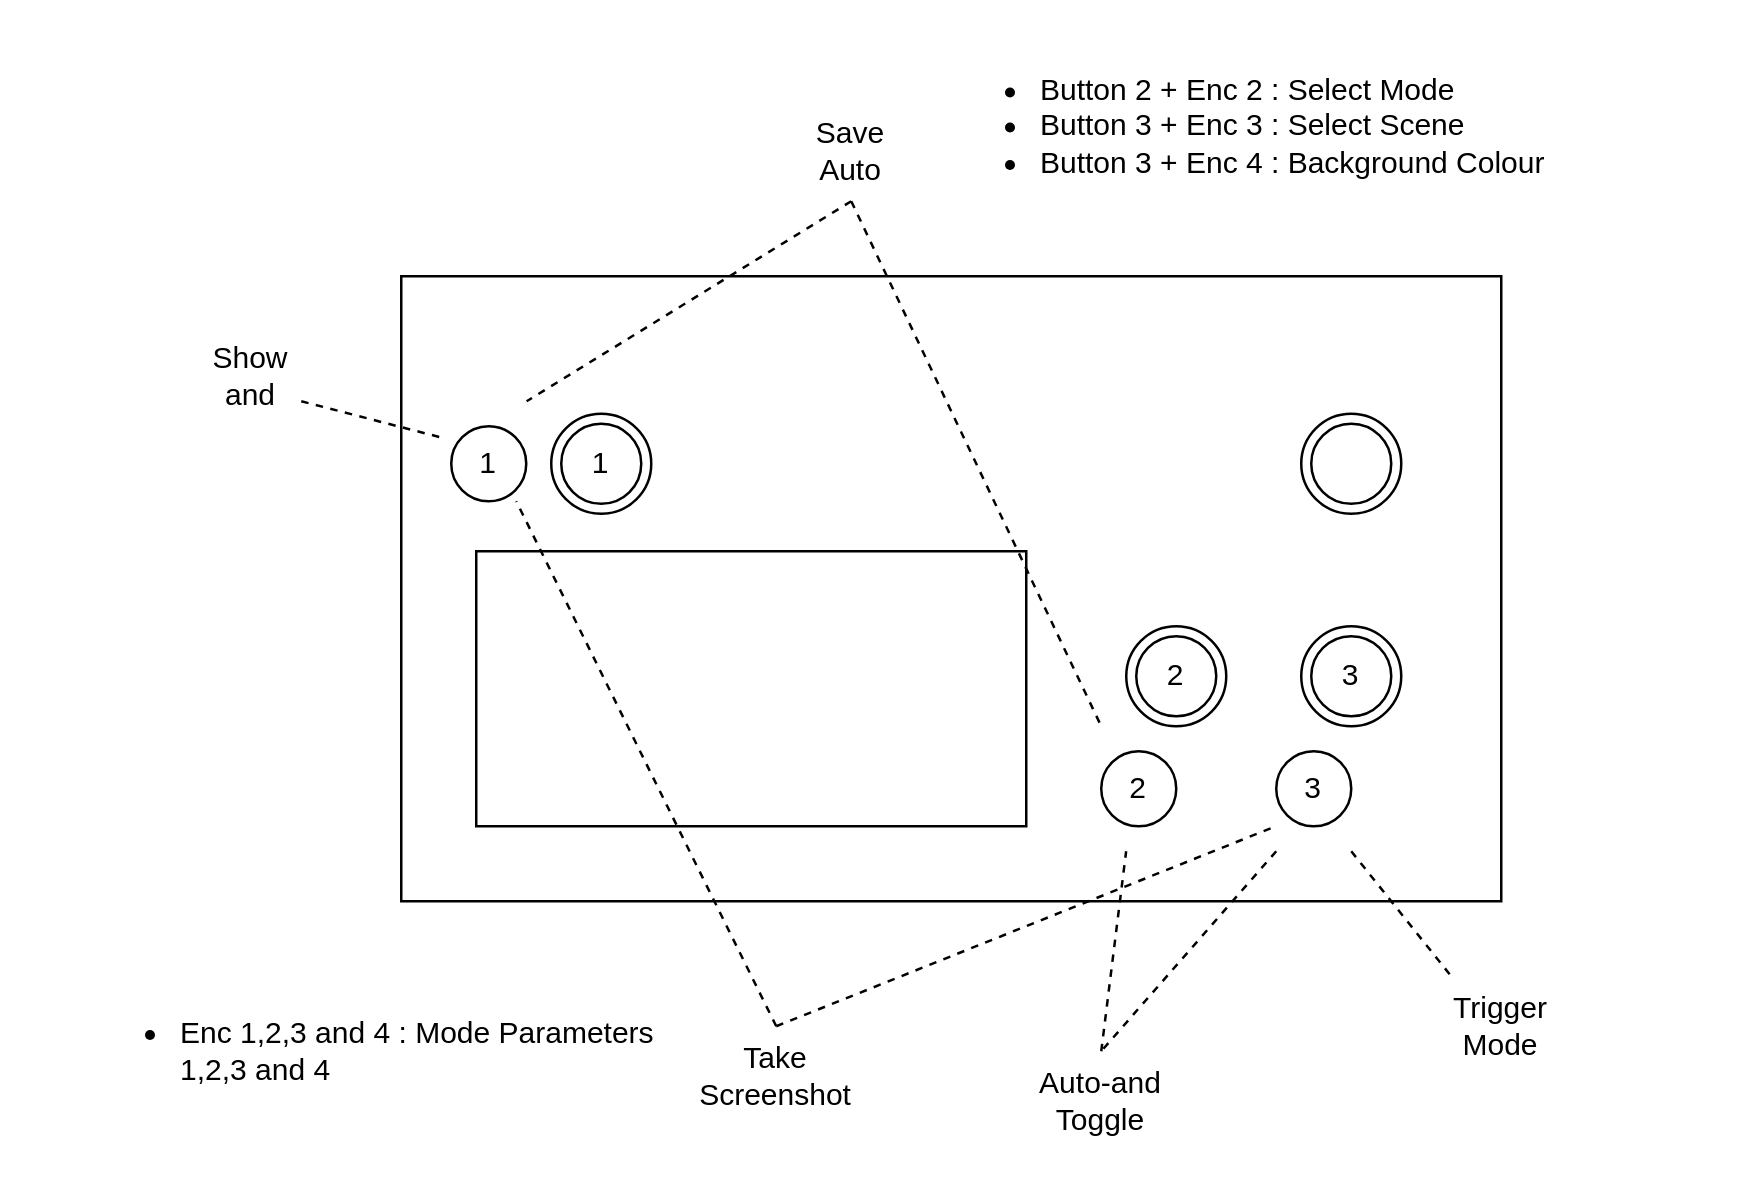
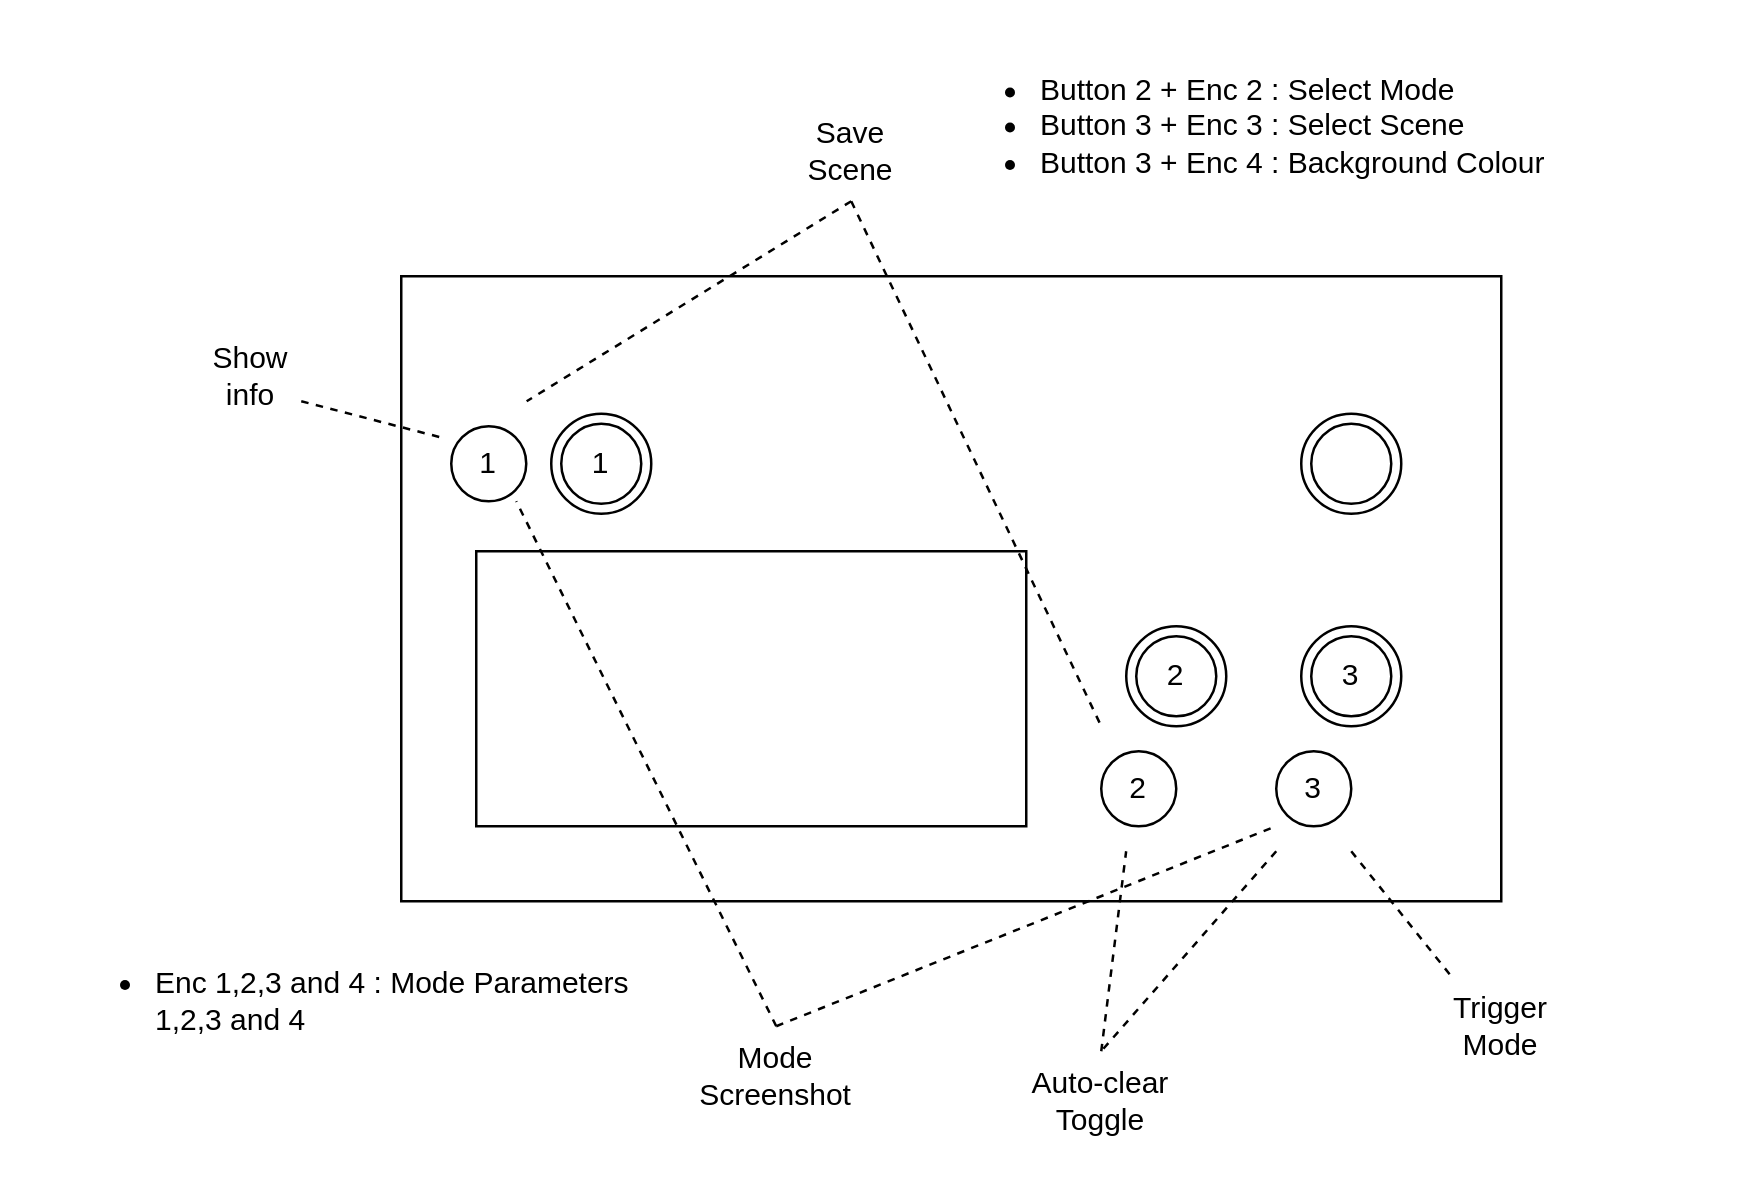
  <mxCell id="0" />
  <mxCell id="1" parent="0" />
  <mxCell id="2" value="" style="rounded=0;whiteSpace=wrap;html=1;" vertex="1" parent="1"><mxGeometry x="160" y="110" width="440" height="250" as="geometry" /></mxCell>
  <mxCell id="3" value="" style="rounded=0;whiteSpace=wrap;html=1;" vertex="1" parent="1"><mxGeometry x="190" y="220" width="220" height="110" as="geometry" /></mxCell>
  <mxCell id="4" value="" style="ellipse;whiteSpace=wrap;html=1;aspect=fixed;" vertex="1" parent="1"><mxGeometry x="180" y="170" width="30" height="30" as="geometry" /></mxCell>
  <mxCell id="5" value="" style="ellipse;whiteSpace=wrap;html=1;aspect=fixed;" vertex="1" parent="1"><mxGeometry x="440" y="300" width="30" height="30" as="geometry" /></mxCell>
  <mxCell id="6" value="" style="ellipse;whiteSpace=wrap;html=1;aspect=fixed;" vertex="1" parent="1"><mxGeometry x="510" y="300" width="30" height="30" as="geometry" /></mxCell>
  <mxCell id="7" value="" style="ellipse;shape=doubleEllipse;whiteSpace=wrap;html=1;aspect=fixed;" vertex="1" parent="1"><mxGeometry x="220" y="165" width="40" height="40" as="geometry" /></mxCell>
  <mxCell id="8" value="" style="ellipse;shape=doubleEllipse;whiteSpace=wrap;html=1;aspect=fixed;" vertex="1" parent="1"><mxGeometry x="450" y="250" width="40" height="40" as="geometry" /></mxCell>
  <mxCell id="9" value="" style="ellipse;shape=doubleEllipse;whiteSpace=wrap;html=1;aspect=fixed;" vertex="1" parent="1"><mxGeometry x="520" y="250" width="40" height="40" as="geometry" /></mxCell>
  <mxCell id="10" value="" style="ellipse;shape=doubleEllipse;whiteSpace=wrap;html=1;aspect=fixed;" vertex="1" parent="1"><mxGeometry x="520" y="165" width="40" height="40" as="geometry" /></mxCell>
  <mxCell id="11" value="" style="endArrow=none;dashed=1;html=1;entryX=-0.067;entryY=0.167;entryDx=0;entryDy=0;entryPerimeter=0;" edge="1" parent="1" target="4"><mxGeometry width="50" height="50" relative="1" as="geometry"><mxPoint x="120" y="160" as="sourcePoint" /><mxPoint x="90" y="90" as="targetPoint" /></mxGeometry></mxCell>
- <mxCell id="12" value="Show and" style="text;html=1;strokeColor=none;fillColor=none;align=center;verticalAlign=middle;whiteSpace=wrap;rounded=0;" vertex="1" parent="1"><mxGeometry x="80" y="140" width="40" height="20" as="geometry" /></mxCell>
+ <mxCell id="12" value="Show info" style="text;html=1;strokeColor=none;fillColor=none;align=center;verticalAlign=middle;whiteSpace=wrap;rounded=0;" vertex="1" parent="1"><mxGeometry x="80" y="140" width="40" height="20" as="geometry" /></mxCell>
  <mxCell id="13" value="" style="endArrow=none;dashed=1;html=1;" edge="1" parent="1"><mxGeometry width="50" height="50" relative="1" as="geometry"><mxPoint x="540" y="340" as="sourcePoint" /><mxPoint x="580" y="390" as="targetPoint" /></mxGeometry></mxCell>
  <mxCell id="14" value="Trigger Mode" style="text;html=1;strokeColor=none;fillColor=none;align=center;verticalAlign=middle;whiteSpace=wrap;rounded=0;" vertex="1" parent="1"><mxGeometry x="580" y="400" width="40" height="20" as="geometry" /></mxCell>
  <mxCell id="15" value="1" style="text;html=1;strokeColor=none;fillColor=none;align=center;verticalAlign=middle;whiteSpace=wrap;rounded=0;" vertex="1" parent="1"><mxGeometry x="220" y="175" width="40" height="20" as="geometry" /></mxCell>
  <mxCell id="16" value="2" style="text;html=1;strokeColor=none;fillColor=none;align=center;verticalAlign=middle;whiteSpace=wrap;rounded=0;" vertex="1" parent="1"><mxGeometry x="450" y="260" width="40" height="20" as="geometry" /></mxCell>
  <mxCell id="17" value="3" style="text;html=1;strokeColor=none;fillColor=none;align=center;verticalAlign=middle;whiteSpace=wrap;rounded=0;" vertex="1" parent="1"><mxGeometry x="520" y="260" width="40" height="20" as="geometry" /></mxCell>
  <mxCell id="18" value="" style="endArrow=none;dashed=1;html=1;entryX=0.659;entryY=0.92;entryDx=0;entryDy=0;entryPerimeter=0;" edge="1" parent="1" target="2"><mxGeometry width="50" height="50" relative="1" as="geometry"><mxPoint x="440" y="420" as="sourcePoint" /><mxPoint x="399" y="385" as="targetPoint" /></mxGeometry></mxCell>
  <mxCell id="19" value="" style="endArrow=none;dashed=1;html=1;" edge="1" parent="1"><mxGeometry width="50" height="50" relative="1" as="geometry"><mxPoint x="510" y="340" as="sourcePoint" /><mxPoint x="440" y="420" as="targetPoint" /></mxGeometry></mxCell>
- <mxCell id="20" value="Auto-and Toggle" style="text;html=1;strokeColor=none;fillColor=none;align=center;verticalAlign=middle;whiteSpace=wrap;rounded=0;" vertex="1" parent="1"><mxGeometry x="405" y="430" width="70" height="20" as="geometry" /></mxCell>
+ <mxCell id="20" value="Auto-clear Toggle" style="text;html=1;strokeColor=none;fillColor=none;align=center;verticalAlign=middle;whiteSpace=wrap;rounded=0;" vertex="1" parent="1"><mxGeometry x="405" y="430" width="70" height="20" as="geometry" /></mxCell>
  <mxCell id="21" value="" style="endArrow=none;dashed=1;html=1;entryX=0.795;entryY=0.88;entryDx=0;entryDy=0;entryPerimeter=0;" edge="1" parent="1" target="2"><mxGeometry width="50" height="50" relative="1" as="geometry"><mxPoint x="310" y="410" as="sourcePoint" /><mxPoint x="400" y="190" as="targetPoint" /></mxGeometry></mxCell>
  <mxCell id="22" value="" style="endArrow=none;dashed=1;html=1;" edge="1" parent="1"><mxGeometry width="50" height="50" relative="1" as="geometry"><mxPoint x="310" y="410" as="sourcePoint" /><mxPoint x="206" y="200" as="targetPoint" /></mxGeometry></mxCell>
- <mxCell id="23" value="Take Screenshot" style="text;html=1;strokeColor=none;fillColor=none;align=center;verticalAlign=middle;whiteSpace=wrap;rounded=0;" vertex="1" parent="1"><mxGeometry x="290" y="420" width="40" height="20" as="geometry" /></mxCell>
+ <mxCell id="23" value="Mode Screenshot" style="text;html=1;strokeColor=none;fillColor=none;align=center;verticalAlign=middle;whiteSpace=wrap;rounded=0;" vertex="1" parent="1"><mxGeometry x="290" y="420" width="40" height="20" as="geometry" /></mxCell>
  <mxCell id="24" value="" style="endArrow=none;dashed=1;html=1;entryX=0.114;entryY=0.2;entryDx=0;entryDy=0;entryPerimeter=0;" edge="1" parent="1" target="2"><mxGeometry width="50" height="50" relative="1" as="geometry"><mxPoint x="340" y="80" as="sourcePoint" /><mxPoint x="400" y="190" as="targetPoint" /></mxGeometry></mxCell>
  <mxCell id="25" value="" style="endArrow=none;dashed=1;html=1;" edge="1" parent="1"><mxGeometry width="50" height="50" relative="1" as="geometry"><mxPoint x="340" y="80" as="sourcePoint" /><mxPoint x="440" y="290" as="targetPoint" /></mxGeometry></mxCell>
- <mxCell id="26" value="Save Auto" style="text;html=1;strokeColor=none;fillColor=none;align=center;verticalAlign=middle;whiteSpace=wrap;rounded=0;" vertex="1" parent="1"><mxGeometry x="320" y="50" width="40" height="20" as="geometry" /></mxCell>
+ <mxCell id="26" value="Save Scene" style="text;html=1;strokeColor=none;fillColor=none;align=center;verticalAlign=middle;whiteSpace=wrap;rounded=0;" vertex="1" parent="1"><mxGeometry x="320" y="50" width="40" height="20" as="geometry" /></mxCell>
  <mxCell id="27" value="1" style="text;html=1;strokeColor=none;fillColor=none;align=center;verticalAlign=middle;whiteSpace=wrap;rounded=0;" vertex="1" parent="1"><mxGeometry x="175" y="175" width="40" height="20" as="geometry" /></mxCell>
  <mxCell id="28" value="2" style="text;html=1;strokeColor=none;fillColor=none;align=center;verticalAlign=middle;whiteSpace=wrap;rounded=0;" vertex="1" parent="1"><mxGeometry x="435" y="305" width="40" height="20" as="geometry" /></mxCell>
  <mxCell id="29" value="3" style="text;html=1;strokeColor=none;fillColor=none;align=center;verticalAlign=middle;whiteSpace=wrap;rounded=0;" vertex="1" parent="1"><mxGeometry x="505" y="305" width="40" height="20" as="geometry" /></mxCell>
  <mxCell id="30" value="&lt;div align=&quot;left&quot;&gt;&lt;ul&gt;&lt;li&gt;Button 2 + Enc 2 : Select Mode&lt;/li&gt;&lt;li&gt;Button 3 + Enc 3 : Select Scene&lt;/li&gt;&lt;li&gt;Button 3 + Enc 4 : Background Colour&lt;br&gt;&lt;/li&gt;&lt;/ul&gt;&lt;/div&gt;" style="text;html=1;strokeColor=none;fillColor=none;align=left;verticalAlign=middle;whiteSpace=wrap;rounded=0;" vertex="1" parent="1"><mxGeometry x="374" y="20" width="300" height="60" as="geometry" /></mxCell>
- <mxCell id="31" value="&lt;div align=&quot;left&quot;&gt;&lt;ul&gt;&lt;li&gt;Enc 1,2,3 and 4 : Mode Parameters 1,2,3 and 4&lt;br&gt;&lt;/li&gt;&lt;/ul&gt;&lt;/div&gt;" style="text;html=1;strokeColor=none;fillColor=none;align=left;verticalAlign=middle;whiteSpace=wrap;rounded=0;" vertex="1" parent="1"><mxGeometry x="30" y="410" width="240" height="20" as="geometry" /></mxCell>
+ <mxCell id="31" value="&lt;div align=&quot;left&quot;&gt;&lt;ul&gt;&lt;li&gt;Enc 1,2,3 and 4 : Mode Parameters 1,2,3 and 4&lt;br&gt;&lt;/li&gt;&lt;/ul&gt;&lt;/div&gt;" style="text;html=1;strokeColor=none;fillColor=none;align=left;verticalAlign=middle;whiteSpace=wrap;rounded=0;" vertex="1" parent="1"><mxGeometry x="20" y="390" width="240" height="20" as="geometry" /></mxCell>
